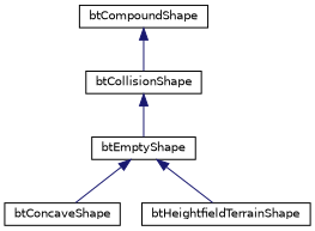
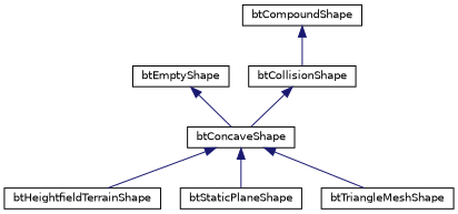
  digraph {
    rankdir=TB
    node [color=black fillcolor=white fontname=Helvetica fontsize=10 shape=record style=filled]
    edge [color=midnightblue dir=back fontname=Helvetica fontsize=10 labelfontname=Helvetica labelfontsize=10 style=solid]
    n1 [height=0.2 label=btCollisionShape width=0.4]
    n2 [height=0.2 label=btConcaveShape width=0.4]
    n3 [height=0.2 label=btCompoundShape width=0.4]
    n4 [height=0.2 label=btHeightfieldTerrainShape width=0.4]
+   n5 [height=0.2 label=btStaticPlaneShape width=0.4]
+   n6 [height=0.2 label=btTriangleMeshShape width=0.4]
    n7 [height=0.2 label=btEmptyShape width=0.4]
-   n1 -> n7
-   n7 -> n4
+   n1 -> n2
+   n2 -> n4
+   n2 -> n5
+   n2 -> n6
    n3 -> n1
    n7 -> n2
  }
